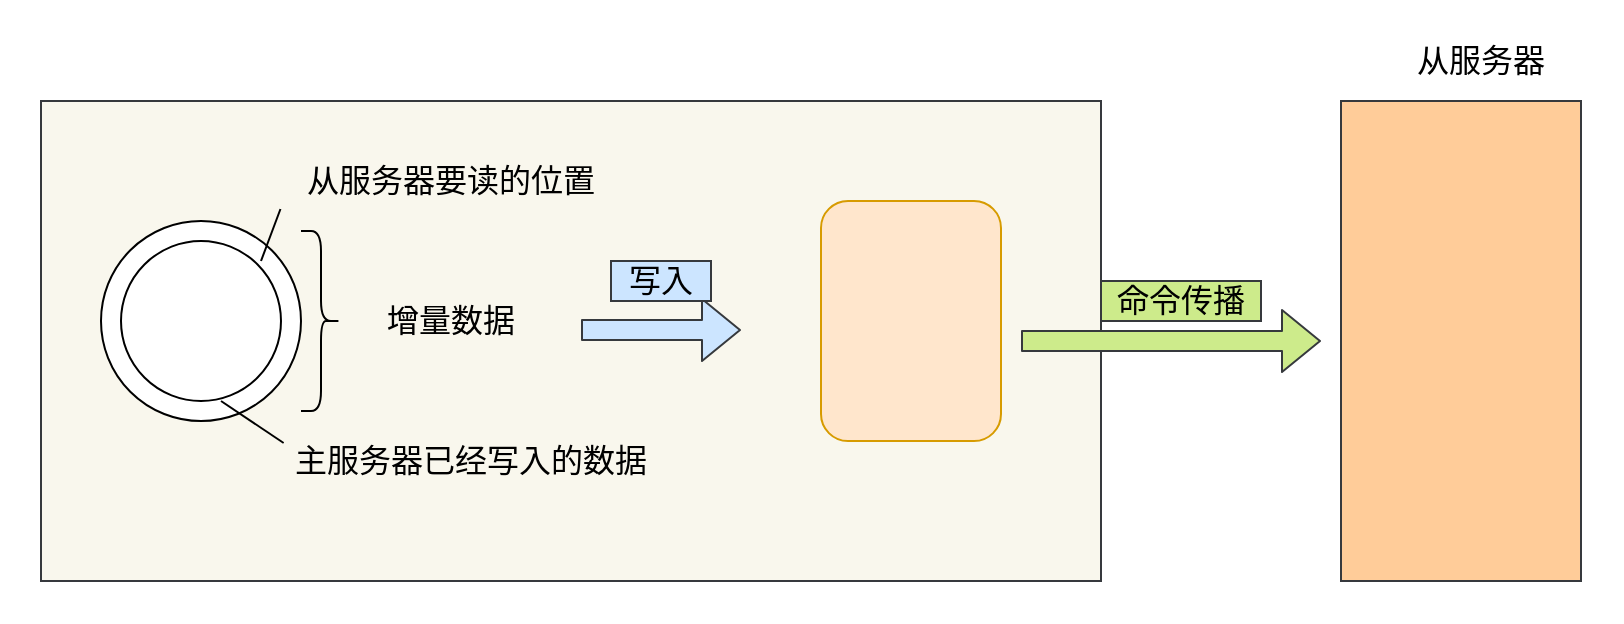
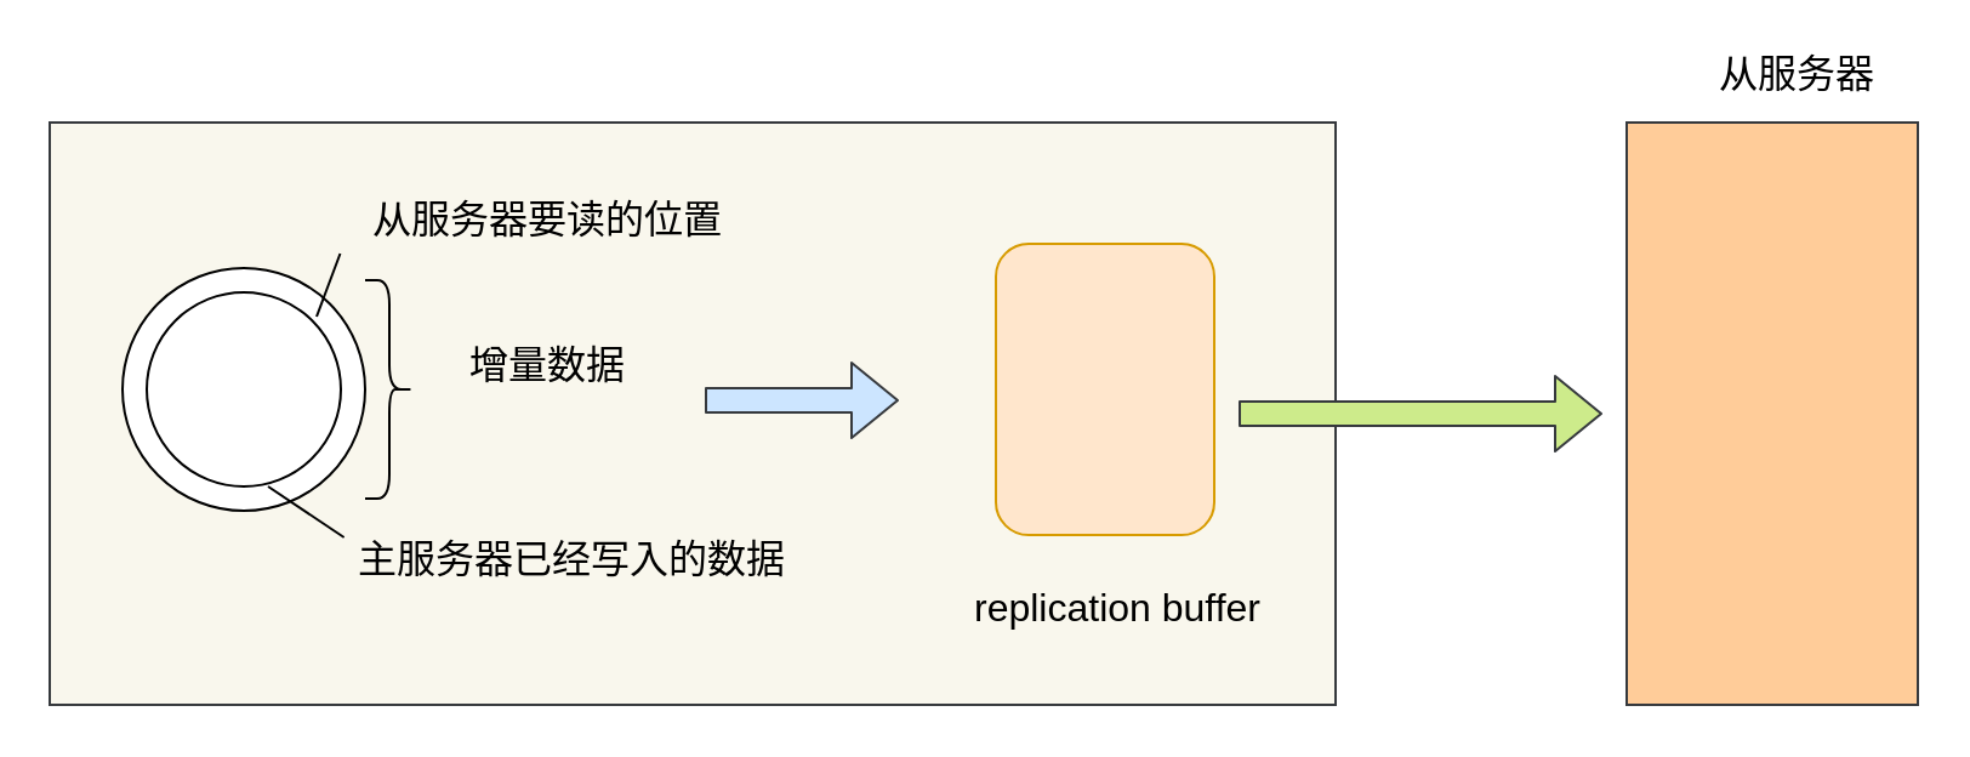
  <mxCell id="0" />
  <mxCell id="1" parent="0" />
  <mxCell id="2" value="" style="rounded=0;whiteSpace=wrap;html=1;fontSize=16;fillColor=#f9f7ed;strokeColor=#36393d;" vertex="1" parent="1"><mxGeometry x="20" y="50" width="530" height="240" as="geometry" /></mxCell>
  <mxCell id="3" value="" style="ellipse;whiteSpace=wrap;html=1;aspect=fixed;fontSize=16;" vertex="1" parent="1"><mxGeometry x="50" y="110" width="100" height="100" as="geometry" /></mxCell>
  <mxCell id="4" value="" style="ellipse;whiteSpace=wrap;html=1;aspect=fixed;fontSize=16;" vertex="1" parent="1"><mxGeometry x="60" y="120" width="80" height="80" as="geometry" /></mxCell>
  <mxCell id="5" value="" style="endArrow=none;html=1;entryX=-0.033;entryY=1.2;entryDx=0;entryDy=0;entryPerimeter=0;fontSize=16;" edge="1" parent="1" target="6"><mxGeometry width="50" height="50" relative="1" as="geometry"><mxPoint x="130" y="130" as="sourcePoint" /><mxPoint x="150" y="120" as="targetPoint" /></mxGeometry></mxCell>
  <mxCell id="6" value="从服务器要读的位置" style="text;html=1;align=center;verticalAlign=middle;resizable=0;points=[];autosize=1;strokeColor=none;fontSize=16;" vertex="1" parent="1"><mxGeometry x="145" y="80" width="160" height="20" as="geometry" /></mxCell>
  <mxCell id="7" value="" style="endArrow=none;html=1;entryX=0.007;entryY=0.05;entryDx=0;entryDy=0;entryPerimeter=0;fontSize=16;" edge="1" parent="1" target="8"><mxGeometry width="50" height="50" relative="1" as="geometry"><mxPoint x="110" y="200" as="sourcePoint" /><mxPoint x="130" y="210" as="targetPoint" /></mxGeometry></mxCell>
  <mxCell id="8" value="主服务器已经写入的数据" style="text;html=1;align=center;verticalAlign=middle;resizable=0;points=[];autosize=1;strokeColor=none;fontSize=16;" vertex="1" parent="1"><mxGeometry x="140" y="220" width="190" height="20" as="geometry" /></mxCell>
  <mxCell id="9" value="" style="shape=curlyBracket;whiteSpace=wrap;html=1;rounded=1;flipH=1;fontSize=16;" vertex="1" parent="1"><mxGeometry x="150" y="115" width="20" height="90" as="geometry" /></mxCell>
- <mxCell id="10" value="增量数据" style="text;html=1;align=center;verticalAlign=middle;resizable=0;points=[];autosize=1;strokeColor=none;fontSize=16;" vertex="1" parent="1"><mxGeometry x="185" y="150" width="80" height="20" as="geometry" /></mxCell>
+ <mxCell id="10" value="增量数据" style="text;html=1;align=center;verticalAlign=middle;resizable=0;points=[];autosize=1;strokeColor=none;fontSize=16;" vertex="1" parent="1"><mxGeometry x="185" y="140" width="80" height="20" as="geometry" /></mxCell>
  <mxCell id="11" value="" style="rounded=1;whiteSpace=wrap;html=1;fontSize=16;fillColor=#ffe6cc;strokeColor=#d79b00;" vertex="1" parent="1"><mxGeometry x="410" y="100" width="90" height="120" as="geometry" /></mxCell>
  <mxCell id="12" value="" style="shape=flexArrow;endArrow=classic;html=1;fontSize=16;fillColor=#cce5ff;strokeColor=#36393d;" edge="1" parent="1"><mxGeometry width="50" height="50" relative="1" as="geometry"><mxPoint x="290" y="164.5" as="sourcePoint" /><mxPoint x="370" y="164.5" as="targetPoint" /></mxGeometry></mxCell>
- <mxCell id="13" value="写入" style="text;html=1;align=center;verticalAlign=middle;resizable=0;points=[];autosize=1;strokeColor=#36393d;fontSize=16;fillColor=#cce5ff;" vertex="1" parent="1"><mxGeometry x="305" y="130" width="50" height="20" as="geometry" /></mxCell>
+ <mxCell id="14" value="replication buffer" style="text;html=1;align=center;verticalAlign=middle;resizable=0;points=[];autosize=1;strokeColor=none;fontSize=16;" vertex="1" parent="1"><mxGeometry x="395" y="240" width="130" height="20" as="geometry" /></mxCell>
  <mxCell id="15" value="" style="rounded=0;whiteSpace=wrap;html=1;fontSize=16;fillColor=#ffcc99;strokeColor=#36393d;" vertex="1" parent="1"><mxGeometry x="670" y="50" width="120" height="240" as="geometry" /></mxCell>
  <mxCell id="16" value="" style="shape=flexArrow;endArrow=classic;html=1;fontSize=16;fillColor=#cdeb8b;strokeColor=#36393d;" edge="1" parent="1"><mxGeometry width="50" height="50" relative="1" as="geometry"><mxPoint x="510" y="170" as="sourcePoint" /><mxPoint x="660" y="170" as="targetPoint" /></mxGeometry></mxCell>
- <mxCell id="17" value="命令传播" style="text;html=1;align=center;verticalAlign=middle;resizable=0;points=[];autosize=1;strokeColor=#36393d;fontSize=16;fillColor=#cdeb8b;" vertex="1" parent="1"><mxGeometry x="550" y="140" width="80" height="20" as="geometry" /></mxCell>
  <mxCell id="18" value="从服务器" style="text;html=1;align=center;verticalAlign=middle;resizable=0;points=[];autosize=1;strokeColor=none;fontSize=16;" vertex="1" parent="1"><mxGeometry x="700" y="20" width="80" height="20" as="geometry" /></mxCell>
